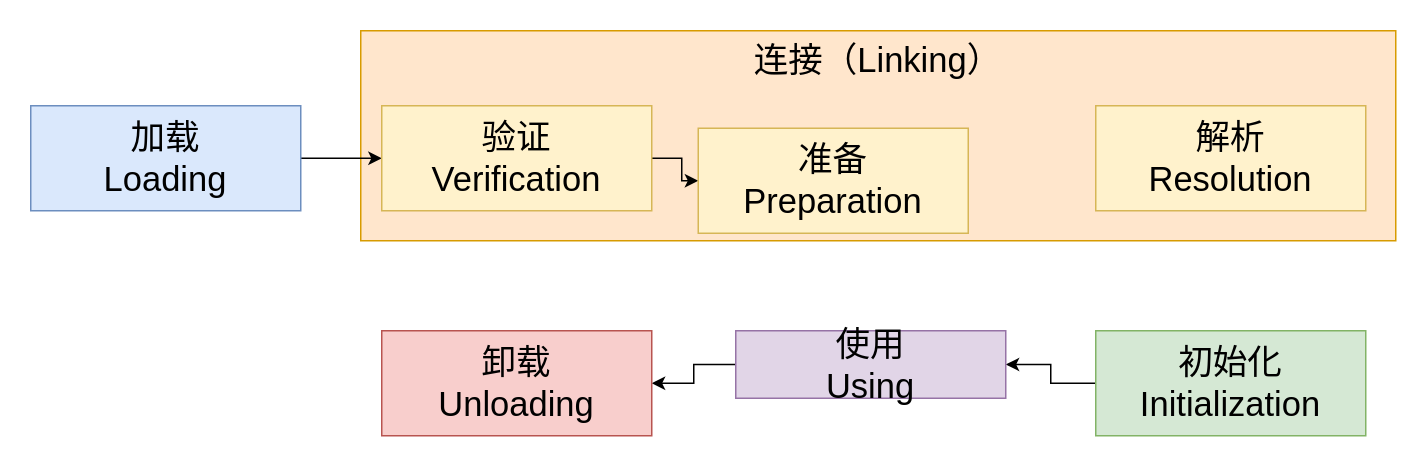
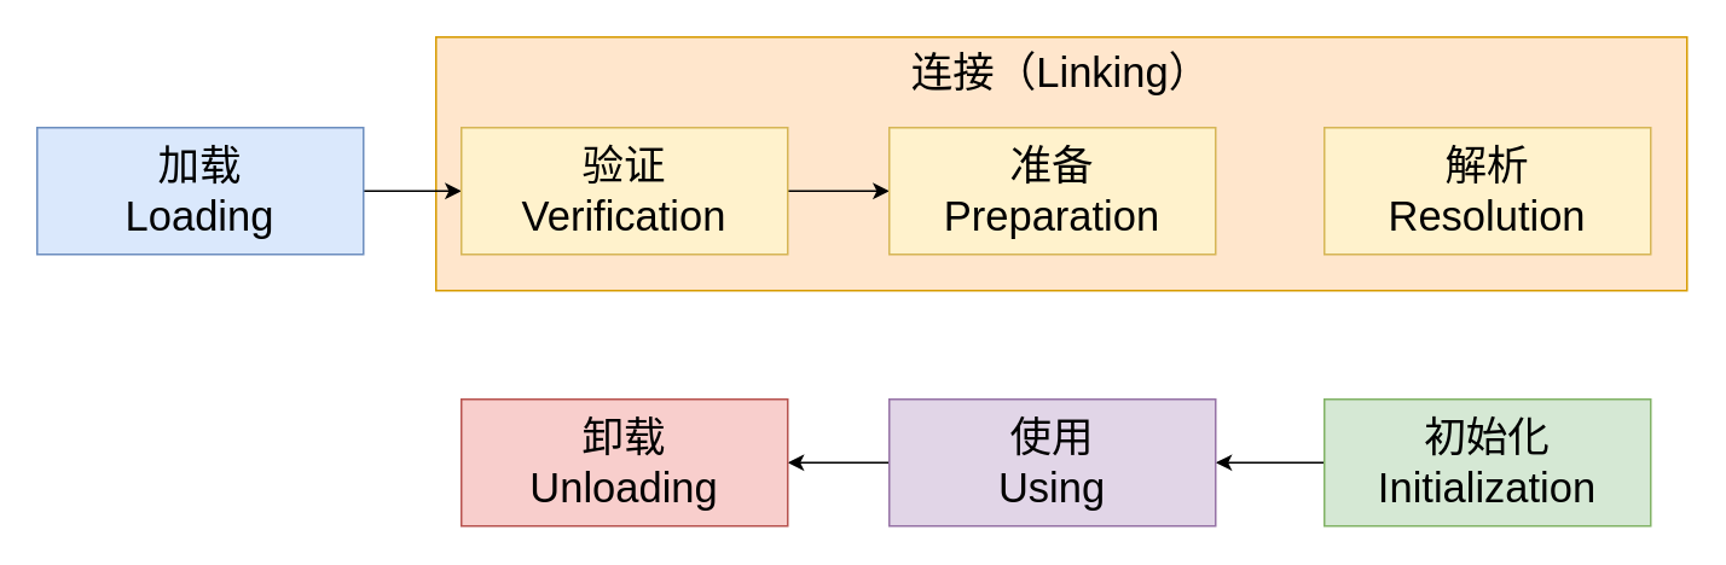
  <mxCell id="0" />
  <mxCell id="1" parent="0" />
  <mxCell id="2" value="" style="rounded=0;whiteSpace=wrap;html=1;fontSize=23;fillColor=#ffe6cc;strokeColor=#d79b00;" vertex="1" parent="1"><mxGeometry x="240" y="20" width="690" height="140" as="geometry" /></mxCell>
  <mxCell id="3" value="" style="edgeStyle=orthogonalEdgeStyle;rounded=0;orthogonalLoop=1;jettySize=auto;html=1;fontSize=23;" edge="1" parent="1" source="4" target="6"><mxGeometry relative="1" as="geometry" /></mxCell>
  <mxCell id="4" value="加载&lt;br style=&quot;font-size: 23px;&quot;&gt;Loading" style="rounded=0;whiteSpace=wrap;html=1;fontSize=23;fillColor=#dae8fc;strokeColor=#6c8ebf;" vertex="1" parent="1"><mxGeometry x="20" y="70" width="180" height="70" as="geometry" /></mxCell>
  <mxCell id="5" value="" style="edgeStyle=orthogonalEdgeStyle;rounded=0;orthogonalLoop=1;jettySize=auto;html=1;fontSize=23;" edge="1" parent="1" source="6" target="7"><mxGeometry relative="1" as="geometry" /></mxCell>
  <mxCell id="6" value="验证&lt;br&gt;Verification" style="rounded=0;whiteSpace=wrap;html=1;fontSize=23;fillColor=#fff2cc;strokeColor=#d6b656;" vertex="1" parent="1"><mxGeometry x="254" y="70" width="180" height="70" as="geometry" /></mxCell>
- <mxCell id="7" value="准备&lt;br&gt;Preparation" style="rounded=0;whiteSpace=wrap;html=1;fontSize=23;fillColor=#fff2cc;strokeColor=#d6b656;" vertex="1" parent="1"><mxGeometry x="465" y="85" width="180" height="70" as="geometry" /></mxCell>
+ <mxCell id="7" value="准备&lt;br&gt;Preparation" style="rounded=0;whiteSpace=wrap;html=1;fontSize=23;fillColor=#fff2cc;strokeColor=#d6b656;" vertex="1" parent="1"><mxGeometry x="490" y="70" width="180" height="70" as="geometry" /></mxCell>
  <mxCell id="8" value="解析&lt;br&gt;Resolution" style="rounded=0;whiteSpace=wrap;html=1;fontSize=23;fillColor=#fff2cc;strokeColor=#d6b656;" vertex="1" parent="1"><mxGeometry x="730" y="70" width="180" height="70" as="geometry" /></mxCell>
  <mxCell id="9" value="" style="edgeStyle=orthogonalEdgeStyle;rounded=0;orthogonalLoop=1;jettySize=auto;html=1;fontSize=23;" edge="1" parent="1" source="10" target="12"><mxGeometry relative="1" as="geometry" /></mxCell>
  <mxCell id="10" value="初始化&lt;br&gt;Initialization" style="rounded=0;whiteSpace=wrap;html=1;fontSize=23;fillColor=#d5e8d4;strokeColor=#82b366;" vertex="1" parent="1"><mxGeometry x="730" y="220" width="180" height="70" as="geometry" /></mxCell>
  <mxCell id="11" value="" style="edgeStyle=orthogonalEdgeStyle;rounded=0;orthogonalLoop=1;jettySize=auto;html=1;fontSize=23;" edge="1" parent="1" source="12" target="13"><mxGeometry relative="1" as="geometry" /></mxCell>
- <mxCell id="12" value="使用&lt;br&gt;Using" style="rounded=0;whiteSpace=wrap;html=1;fontSize=23;fillColor=#e1d5e7;strokeColor=#9673a6;" vertex="1" parent="1"><mxGeometry x="490" y="220" width="180" height="45" as="geometry" /></mxCell>
+ <mxCell id="12" value="使用&lt;br&gt;Using" style="rounded=0;whiteSpace=wrap;html=1;fontSize=23;fillColor=#e1d5e7;strokeColor=#9673a6;" vertex="1" parent="1"><mxGeometry x="490" y="220" width="180" height="70" as="geometry" /></mxCell>
  <mxCell id="13" value="卸载&lt;br&gt;Unloading" style="rounded=0;whiteSpace=wrap;html=1;fontSize=23;fillColor=#f8cecc;strokeColor=#b85450;" vertex="1" parent="1"><mxGeometry x="254" y="220" width="180" height="70" as="geometry" /></mxCell>
  <mxCell id="14" value="连接（Linking）" style="text;html=1;strokeColor=none;align=center;verticalAlign=middle;whiteSpace=wrap;rounded=0;fontSize=23;labelBackgroundColor=none;" vertex="1" parent="1"><mxGeometry x="500" y="30" width="170" height="20" as="geometry" /></mxCell>
